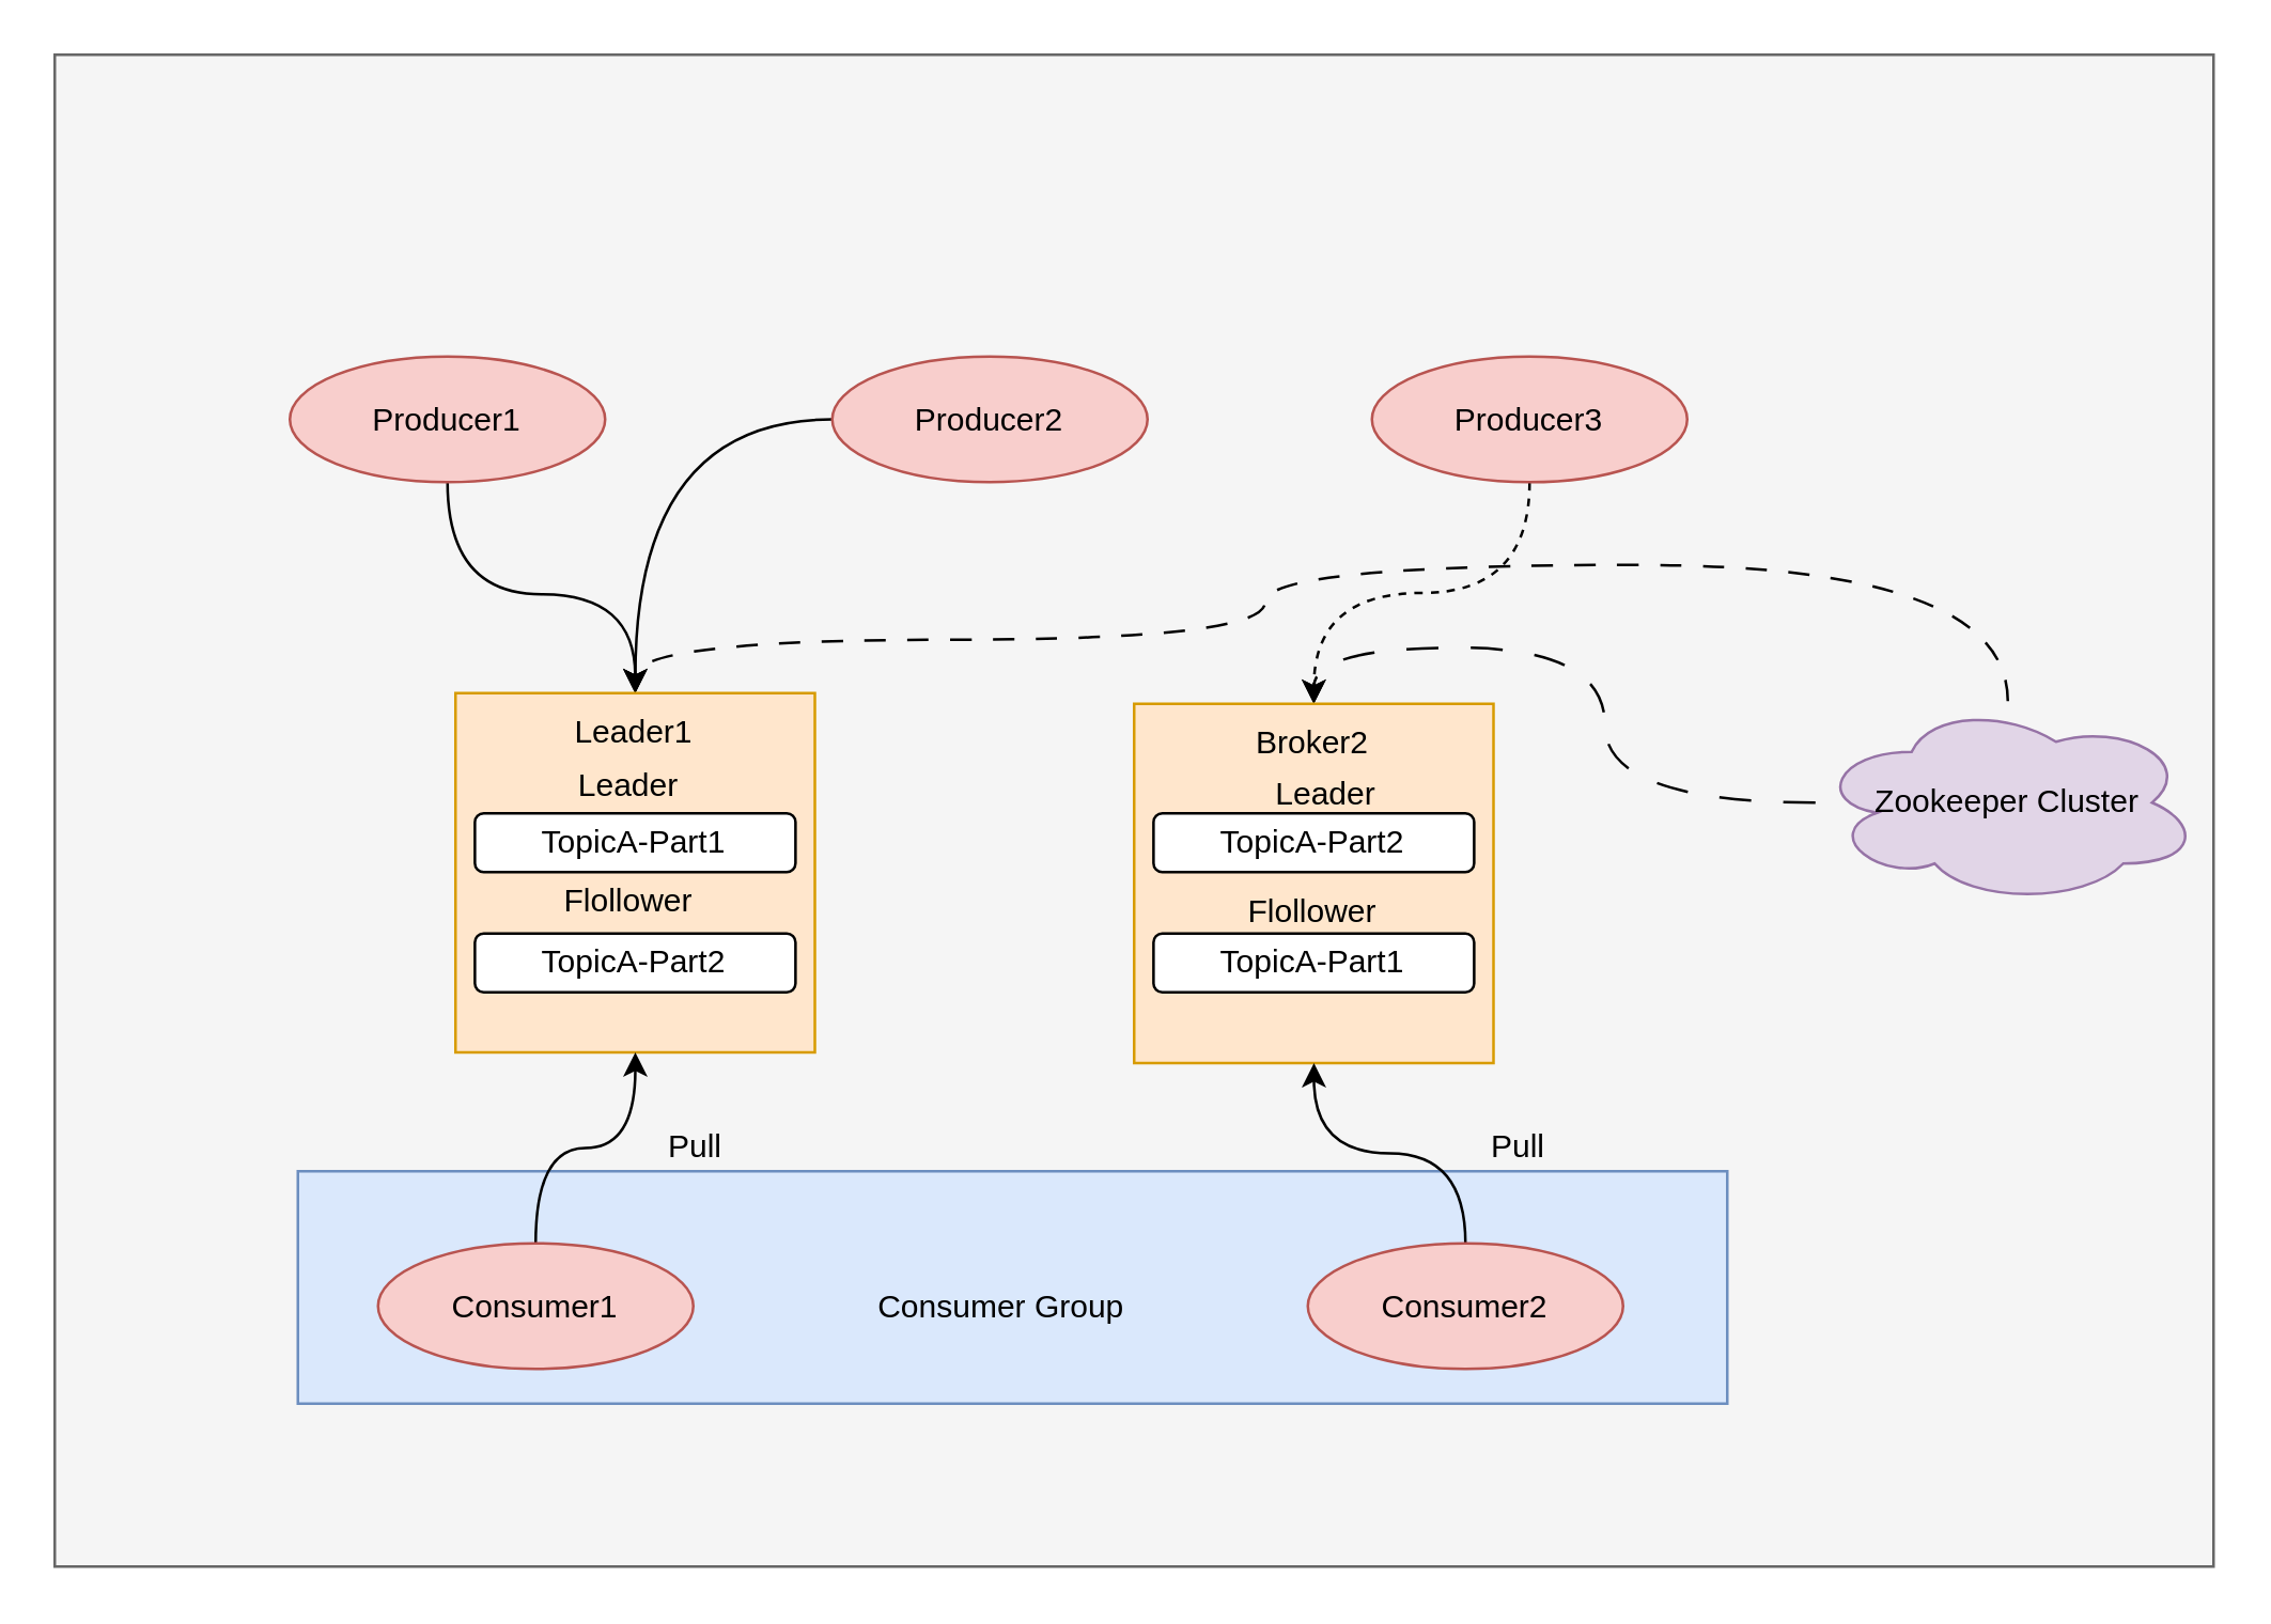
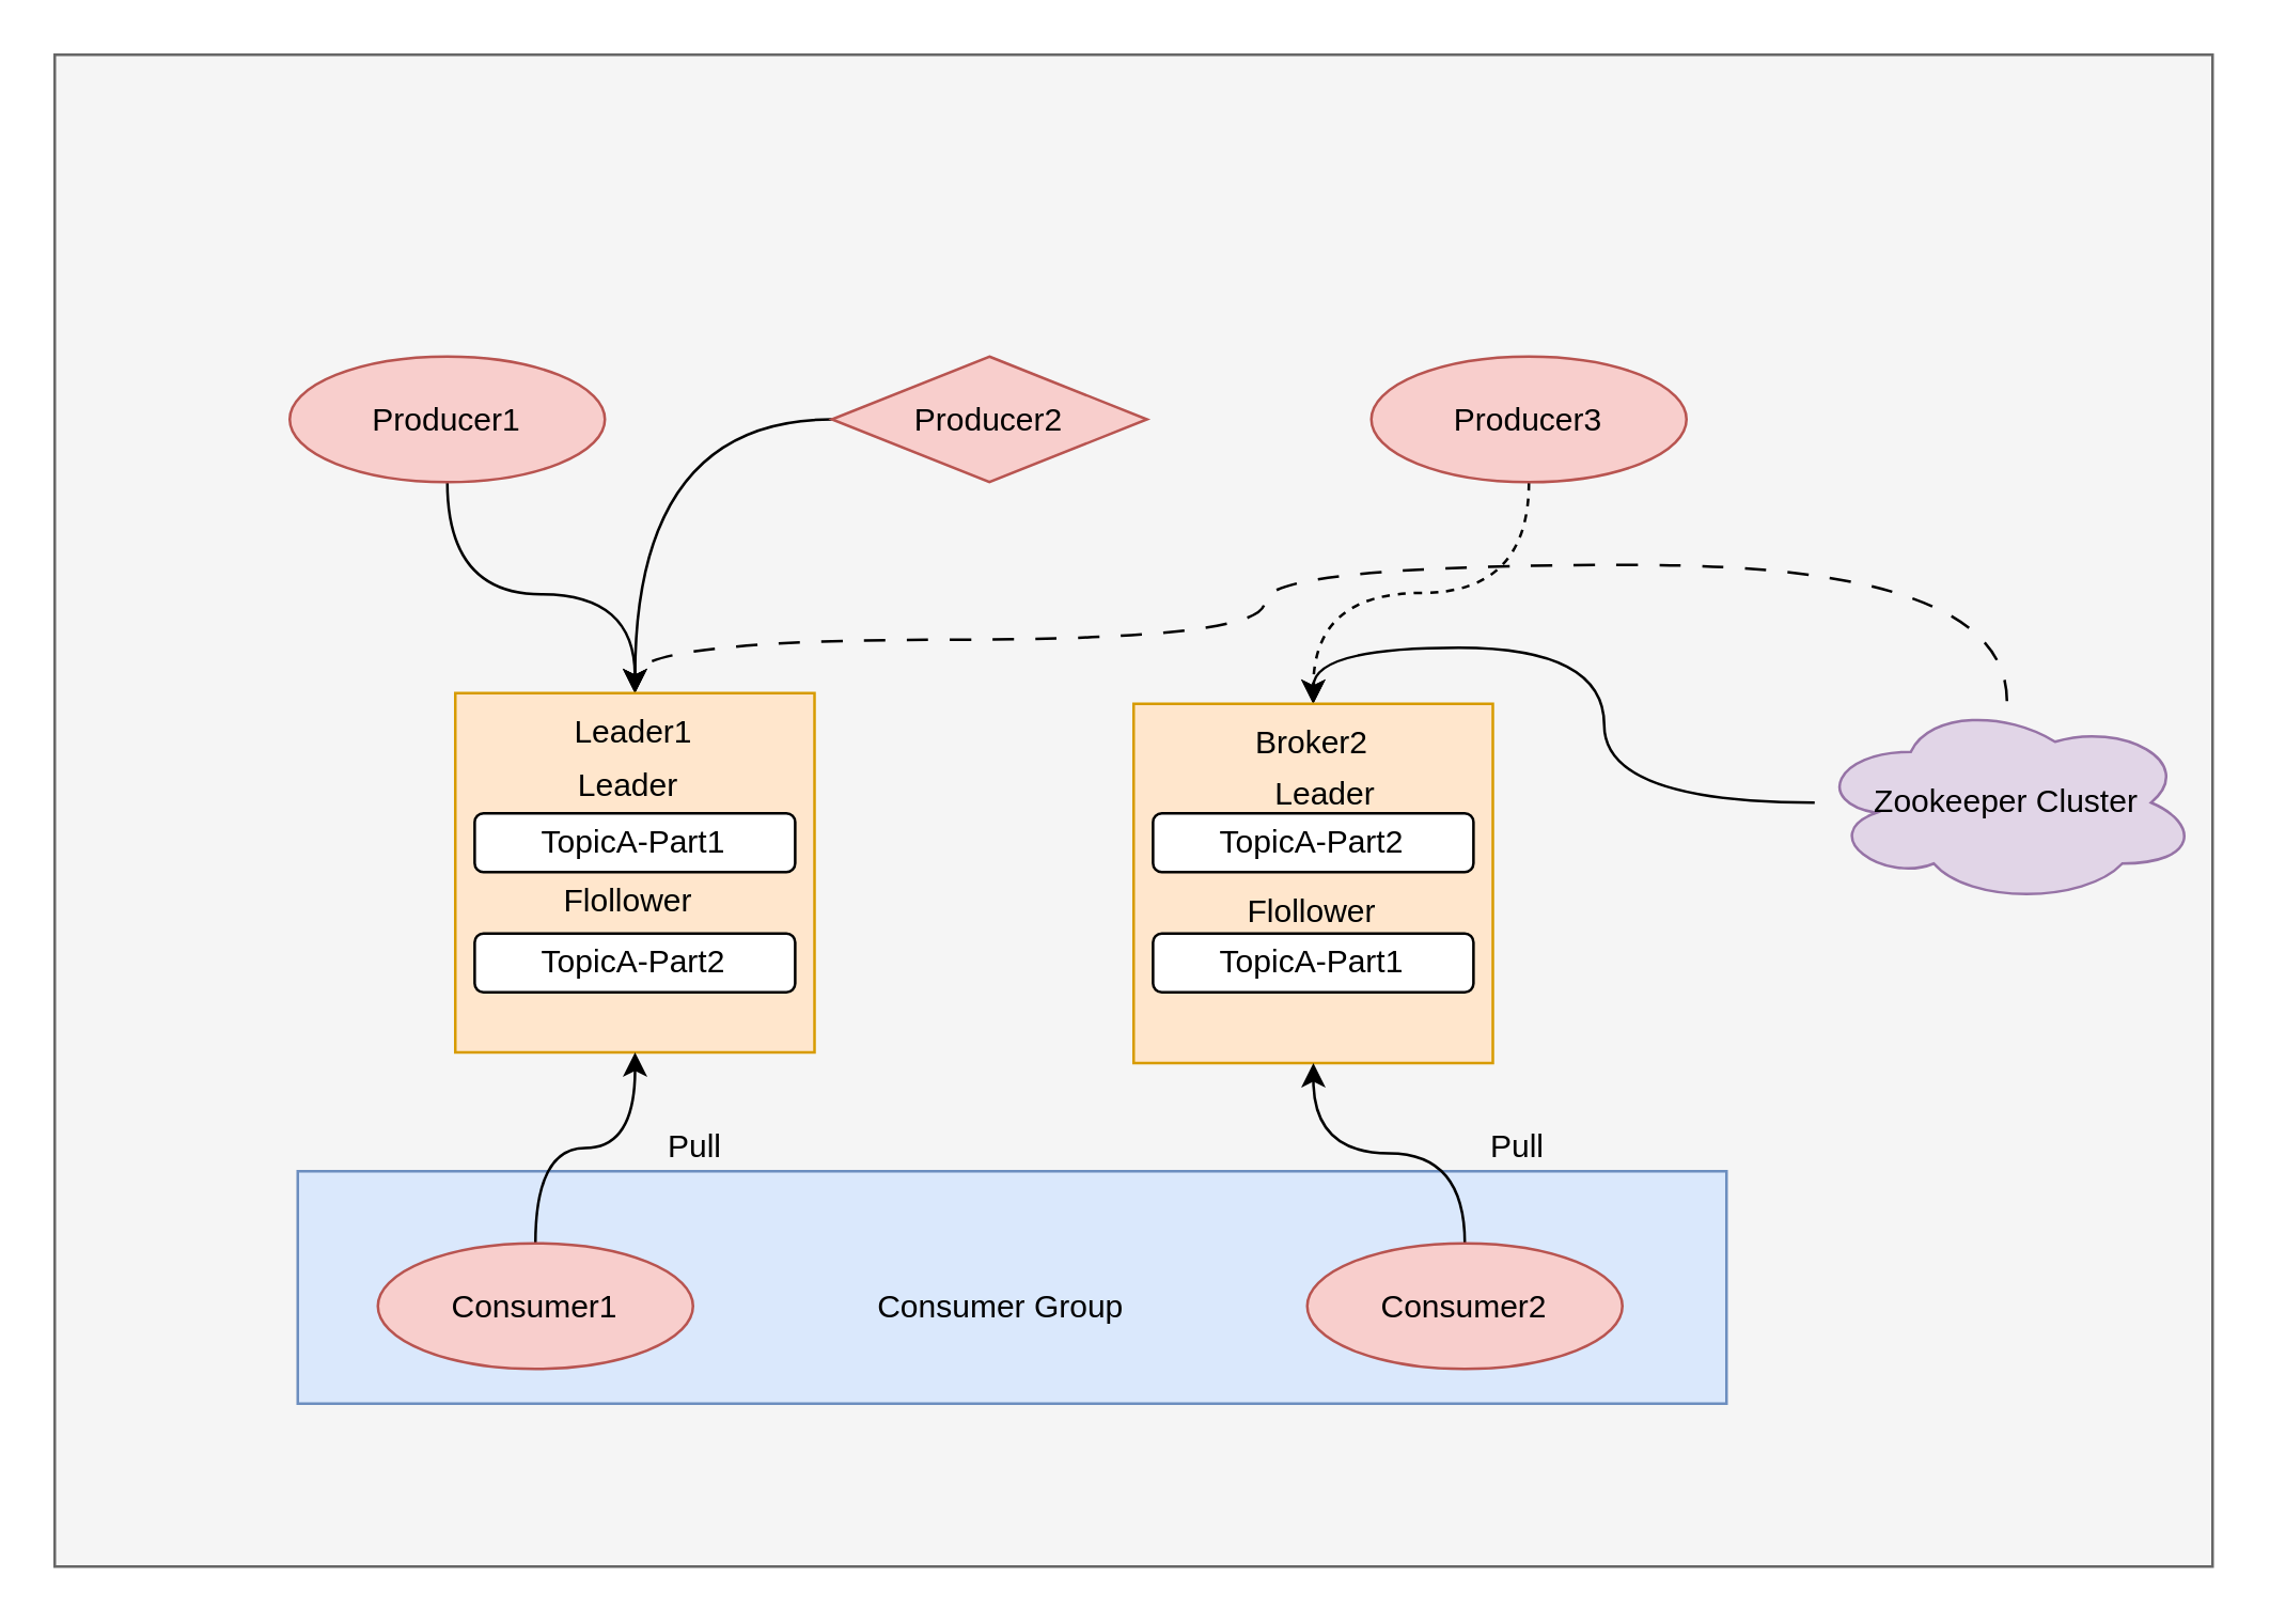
  <mxCell id="0" />
  <mxCell id="1" parent="0" />
  <mxCell id="2" value="" style="rounded=0;whiteSpace=wrap;html=1;fillColor=#f5f5f5;fontColor=#333333;strokeColor=#666666;" vertex="1" parent="1"><mxGeometry x="20" y="20" width="808" height="566" as="geometry" /></mxCell>
  <mxCell id="3" style="rounded=0;orthogonalLoop=1;jettySize=auto;html=1;entryX=0.5;entryY=0;entryDx=0;entryDy=0;edgeStyle=orthogonalEdgeStyle;curved=1;" edge="1" parent="1" source="4" target="13"><mxGeometry relative="1" as="geometry"><Array as="points"><mxPoint x="167" y="222" /><mxPoint x="237" y="222" /></Array></mxGeometry></mxCell>
  <mxCell id="4" value="Producer1" style="ellipse;whiteSpace=wrap;html=1;fillColor=#f8cecc;strokeColor=#b85450;" vertex="1" parent="1"><mxGeometry x="108" y="133" width="118" height="47" as="geometry" /></mxCell>
  <mxCell id="5" style="edgeStyle=orthogonalEdgeStyle;rounded=0;orthogonalLoop=1;jettySize=auto;html=1;curved=1;" edge="1" parent="1" source="6" target="13"><mxGeometry relative="1" as="geometry" /></mxCell>
- <mxCell id="6" value="Producer2" style="ellipse;whiteSpace=wrap;html=1;fillColor=#f8cecc;strokeColor=#b85450;" vertex="1" parent="1"><mxGeometry x="311" y="133" width="118" height="47" as="geometry" /></mxCell>
+ <mxCell id="6" value="Producer2" style="rhombus;whiteSpace=wrap;html=1;fillColor=#f8cecc;strokeColor=#b85450;" vertex="1" parent="1"><mxGeometry x="311" y="133" width="118" height="47" as="geometry" /></mxCell>
  <mxCell id="7" style="edgeStyle=orthogonalEdgeStyle;rounded=0;orthogonalLoop=1;jettySize=auto;html=1;entryX=0.5;entryY=0;entryDx=0;entryDy=0;curved=1;dashed=1;" edge="1" parent="1" source="8" target="17"><mxGeometry relative="1" as="geometry" /></mxCell>
  <mxCell id="8" value="Producer3" style="ellipse;whiteSpace=wrap;html=1;fillColor=#f8cecc;strokeColor=#b85450;" vertex="1" parent="1"><mxGeometry x="513" y="133" width="118" height="47" as="geometry" /></mxCell>
  <mxCell id="9" style="edgeStyle=orthogonalEdgeStyle;rounded=0;orthogonalLoop=1;jettySize=auto;html=1;entryX=0.5;entryY=0;entryDx=0;entryDy=0;curved=1;dashed=1;dashPattern=8 8;" edge="1" parent="1" source="11" target="13"><mxGeometry relative="1" as="geometry"><Array as="points"><mxPoint x="751" y="211" /><mxPoint x="473" y="211" /><mxPoint x="473" y="239" /><mxPoint x="237" y="239" /></Array></mxGeometry></mxCell>
- <mxCell id="10" style="edgeStyle=orthogonalEdgeStyle;rounded=0;orthogonalLoop=1;jettySize=auto;html=1;entryX=0.5;entryY=0;entryDx=0;entryDy=0;dashed=1;dashPattern=12 12;curved=1;" edge="1" parent="1" source="11" target="17"><mxGeometry relative="1" as="geometry" /></mxCell>
+ <mxCell id="10" style="edgeStyle=orthogonalEdgeStyle;rounded=0;orthogonalLoop=1;jettySize=auto;html=1;entryX=0.5;entryY=0;entryDx=0;entryDy=0;dashed=0;dashPattern=12 12;curved=1;" edge="1" parent="1" source="11" target="17"><mxGeometry relative="1" as="geometry" /></mxCell>
  <mxCell id="11" value="Zookeeper Cluster" style="ellipse;shape=cloud;whiteSpace=wrap;html=1;fillColor=#e1d5e7;strokeColor=#9673a6;" vertex="1" parent="1"><mxGeometry x="679" y="262" width="144" height="76" as="geometry" /></mxCell>
  <mxCell id="12" value="" style="whiteSpace=wrap;html=1;aspect=fixed;fillColor=#ffe6cc;strokeColor=#d79b00;" vertex="1" parent="1"><mxGeometry x="170" y="259" width="134.5" height="134.5" as="geometry" /></mxCell>
  <mxCell id="13" value="Leader1" style="text;html=1;align=center;verticalAlign=middle;whiteSpace=wrap;rounded=0;" vertex="1" parent="1"><mxGeometry x="207.25" y="259" width="60" height="30" as="geometry" /></mxCell>
  <mxCell id="14" value="TopicA-Part1" style="rounded=1;whiteSpace=wrap;html=1;" vertex="1" parent="1"><mxGeometry x="177.25" y="304" width="120" height="22" as="geometry" /></mxCell>
  <mxCell id="15" value="TopicA-Part2" style="rounded=1;whiteSpace=wrap;html=1;" vertex="1" parent="1"><mxGeometry x="177.25" y="349" width="120" height="22" as="geometry" /></mxCell>
  <mxCell id="16" value="" style="whiteSpace=wrap;html=1;aspect=fixed;fillColor=#ffe6cc;strokeColor=#d79b00;" vertex="1" parent="1"><mxGeometry x="424" y="263" width="134.5" height="134.5" as="geometry" /></mxCell>
  <mxCell id="17" value="Broker2" style="text;html=1;align=center;verticalAlign=middle;whiteSpace=wrap;rounded=0;" vertex="1" parent="1"><mxGeometry x="461.25" y="263" width="60" height="30" as="geometry" /></mxCell>
  <mxCell id="18" value="TopicA-Part2" style="rounded=1;whiteSpace=wrap;html=1;" vertex="1" parent="1"><mxGeometry x="431.25" y="304" width="120" height="22" as="geometry" /></mxCell>
  <mxCell id="19" value="TopicA-Part1" style="rounded=1;whiteSpace=wrap;html=1;" vertex="1" parent="1"><mxGeometry x="431.25" y="349" width="120" height="22" as="geometry" /></mxCell>
  <mxCell id="20" value="Leader" style="text;html=1;align=center;verticalAlign=middle;whiteSpace=wrap;rounded=0;" vertex="1" parent="1"><mxGeometry x="205" y="279" width="60" height="30" as="geometry" /></mxCell>
  <mxCell id="21" value="Leader" style="text;html=1;align=center;verticalAlign=middle;whiteSpace=wrap;rounded=0;" vertex="1" parent="1"><mxGeometry x="466" y="282" width="60" height="30" as="geometry" /></mxCell>
  <mxCell id="22" value="Flollower" style="text;html=1;align=center;verticalAlign=middle;whiteSpace=wrap;rounded=0;" vertex="1" parent="1"><mxGeometry x="205" y="322" width="60" height="30" as="geometry" /></mxCell>
  <mxCell id="23" value="Flollower" style="text;html=1;align=center;verticalAlign=middle;whiteSpace=wrap;rounded=0;" vertex="1" parent="1"><mxGeometry x="461.25" y="326" width="60" height="30" as="geometry" /></mxCell>
  <mxCell id="24" value="" style="rounded=0;whiteSpace=wrap;html=1;fillColor=#dae8fc;strokeColor=#6c8ebf;" vertex="1" parent="1"><mxGeometry x="111" y="438" width="535" height="87" as="geometry" /></mxCell>
  <mxCell id="25" style="edgeStyle=orthogonalEdgeStyle;rounded=0;orthogonalLoop=1;jettySize=auto;html=1;exitX=0.5;exitY=0;exitDx=0;exitDy=0;curved=1;" edge="1" parent="1" source="26" target="12"><mxGeometry relative="1" as="geometry" /></mxCell>
  <mxCell id="26" value="Consumer1" style="ellipse;whiteSpace=wrap;html=1;fillColor=#f8cecc;strokeColor=#b85450;" vertex="1" parent="1"><mxGeometry x="141" y="465" width="118" height="47" as="geometry" /></mxCell>
  <mxCell id="27" style="edgeStyle=orthogonalEdgeStyle;rounded=0;orthogonalLoop=1;jettySize=auto;html=1;exitX=0.5;exitY=0;exitDx=0;exitDy=0;curved=1;" edge="1" parent="1" source="28" target="16"><mxGeometry relative="1" as="geometry" /></mxCell>
  <mxCell id="28" value="Consumer2" style="ellipse;whiteSpace=wrap;html=1;fillColor=#f8cecc;strokeColor=#b85450;" vertex="1" parent="1"><mxGeometry x="489" y="465" width="118" height="47" as="geometry" /></mxCell>
  <mxCell id="29" value="Consumer Group" style="text;html=1;align=center;verticalAlign=middle;whiteSpace=wrap;rounded=0;" vertex="1" parent="1"><mxGeometry x="315" y="473.5" width="119" height="30" as="geometry" /></mxCell>
  <mxCell id="30" value="Pull" style="text;html=1;align=center;verticalAlign=middle;whiteSpace=wrap;rounded=0;" vertex="1" parent="1"><mxGeometry x="230" y="414" width="60" height="30" as="geometry" /></mxCell>
  <mxCell id="31" value="Pull" style="text;html=1;align=center;verticalAlign=middle;whiteSpace=wrap;rounded=0;" vertex="1" parent="1"><mxGeometry x="538" y="414" width="60" height="30" as="geometry" /></mxCell>
